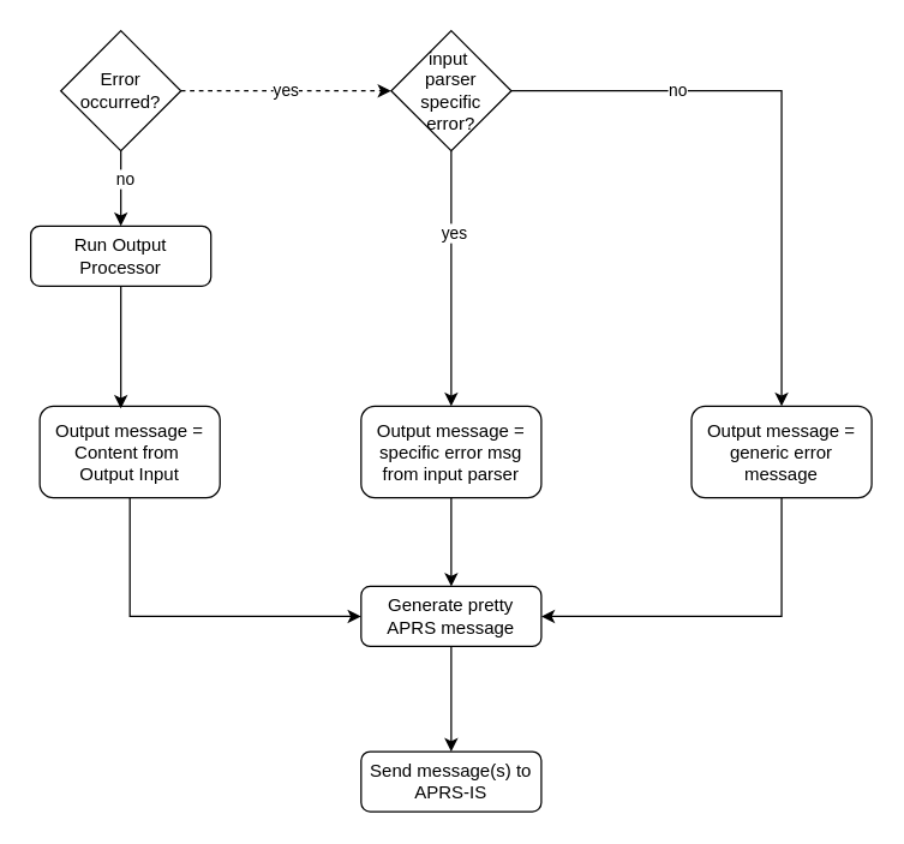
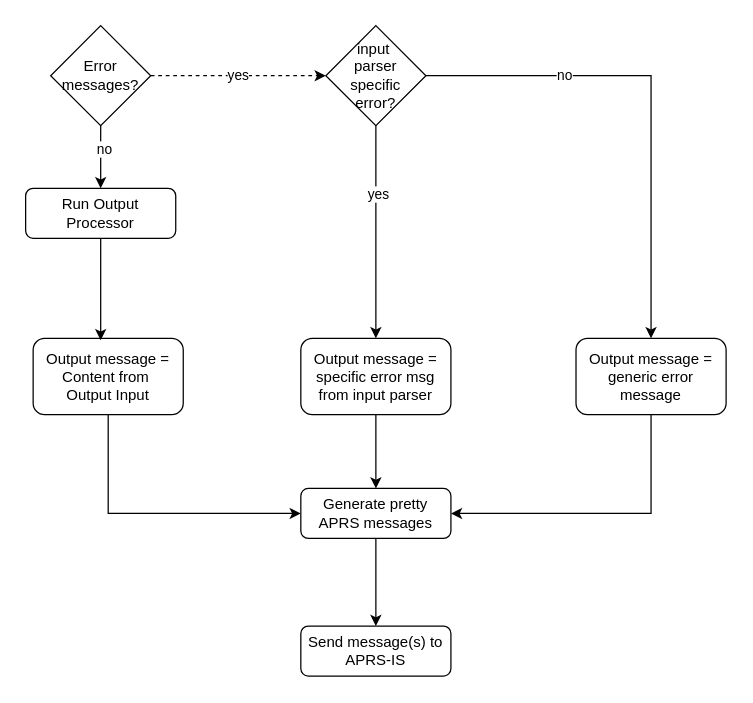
  <mxCell id="0" />
  <mxCell id="1" parent="0" />
- <mxCell id="2" value="Error&lt;div&gt;occurred?&lt;/div&gt;" style="rhombus;whiteSpace=wrap;html=1;" parent="1" vertex="1"><mxGeometry x="40" y="20" width="80" height="80" as="geometry" /></mxCell>
+ <mxCell id="2" value="Error&lt;div&gt;messages?&lt;/div&gt;" style="rhombus;whiteSpace=wrap;html=1;" parent="1" vertex="1"><mxGeometry x="40" y="20" width="80" height="80" as="geometry" /></mxCell>
  <mxCell id="3" value="input&amp;nbsp;&lt;div&gt;parser&lt;div&gt;specific&lt;/div&gt;&lt;div&gt;error?&lt;/div&gt;&lt;/div&gt;" style="rhombus;whiteSpace=wrap;html=1;" parent="1" vertex="1"><mxGeometry x="260" y="20" width="80" height="80" as="geometry" /></mxCell>
  <mxCell id="4" value="" style="endArrow=classic;html=1;rounded=0;exitX=0.5;exitY=1;exitDx=0;exitDy=0;entryX=0.5;entryY=0;entryDx=0;entryDy=0;" parent="1" source="2" target="6" edge="1"><mxGeometry width="50" height="50" relative="1" as="geometry"><mxPoint x="250" y="290" as="sourcePoint" /><mxPoint x="80" y="160" as="targetPoint" /></mxGeometry></mxCell>
  <mxCell id="5" value="no" style="edgeLabel;html=1;align=center;verticalAlign=middle;resizable=0;points=[];" parent="4" vertex="1" connectable="0"><mxGeometry x="-0.28" y="2" relative="1" as="geometry"><mxPoint as="offset" /></mxGeometry></mxCell>
  <mxCell id="6" value="Run Output Processor" style="rounded=1;whiteSpace=wrap;html=1;" parent="1" vertex="1"><mxGeometry x="20" y="150" width="120" height="40" as="geometry" /></mxCell>
  <mxCell id="7" value="&lt;div&gt;Output message = specific error msg from input parser&lt;/div&gt;" style="rounded=1;whiteSpace=wrap;html=1;" parent="1" vertex="1"><mxGeometry x="240" y="270" width="120" height="61" as="geometry" /></mxCell>
  <mxCell id="8" value="yes" style="endArrow=classic;html=1;rounded=0;exitX=1;exitY=0.5;exitDx=0;exitDy=0;entryX=0;entryY=0.5;entryDx=0;entryDy=0;dashed=1;" parent="1" source="2" target="3" edge="1"><mxGeometry width="50" height="50" relative="1" as="geometry"><mxPoint x="250" y="290" as="sourcePoint" /><mxPoint x="300" y="240" as="targetPoint" /></mxGeometry></mxCell>
  <mxCell id="9" value="" style="endArrow=classic;html=1;rounded=0;exitX=0.5;exitY=1;exitDx=0;exitDy=0;entryX=0.5;entryY=0;entryDx=0;entryDy=0;" parent="1" source="3" target="7" edge="1"><mxGeometry width="50" height="50" relative="1" as="geometry"><mxPoint x="250" y="290" as="sourcePoint" /><mxPoint x="300" y="240" as="targetPoint" /></mxGeometry></mxCell>
  <mxCell id="10" value="yes" style="edgeLabel;html=1;align=center;verticalAlign=middle;resizable=0;points=[];" parent="9" vertex="1" connectable="0"><mxGeometry x="-0.36" y="1" relative="1" as="geometry"><mxPoint as="offset" /></mxGeometry></mxCell>
  <mxCell id="11" value="Output message = generic error message" style="rounded=1;whiteSpace=wrap;html=1;" parent="1" vertex="1"><mxGeometry x="460" y="270" width="120" height="61" as="geometry" /></mxCell>
  <mxCell id="12" value="" style="endArrow=classic;html=1;rounded=0;exitX=1;exitY=0.5;exitDx=0;exitDy=0;entryX=0.5;entryY=0;entryDx=0;entryDy=0;" parent="1" source="3" target="11" edge="1"><mxGeometry width="50" height="50" relative="1" as="geometry"><mxPoint x="410" y="70" as="sourcePoint" /><mxPoint x="460" y="20" as="targetPoint" /><Array as="points"><mxPoint x="520" y="60" /></Array></mxGeometry></mxCell>
  <mxCell id="13" value="no" style="edgeLabel;html=1;align=center;verticalAlign=middle;resizable=0;points=[];" vertex="1" connectable="0" parent="12"><mxGeometry x="-0.436" y="1" relative="1" as="geometry"><mxPoint as="offset" /></mxGeometry></mxCell>
  <mxCell id="14" value="&lt;div&gt;Output message = Content from&amp;nbsp;&lt;/div&gt;&lt;div&gt;Output Input&lt;/div&gt;" style="rounded=1;whiteSpace=wrap;html=1;" parent="1" vertex="1"><mxGeometry x="26" y="270" width="120" height="61" as="geometry" /></mxCell>
- <mxCell id="15" value="Generate pretty APRS message" style="rounded=1;whiteSpace=wrap;html=1;" parent="1" vertex="1"><mxGeometry x="240" y="390" width="120" height="40" as="geometry" /></mxCell>
+ <mxCell id="15" value="Generate pretty APRS messages" style="rounded=1;whiteSpace=wrap;html=1;" parent="1" vertex="1"><mxGeometry x="240" y="390" width="120" height="40" as="geometry" /></mxCell>
  <mxCell id="16" value="" style="endArrow=classic;html=1;rounded=0;exitX=0.5;exitY=1;exitDx=0;exitDy=0;entryX=0.45;entryY=0.025;entryDx=0;entryDy=0;entryPerimeter=0;" parent="1" source="6" target="14" edge="1"><mxGeometry width="50" height="50" relative="1" as="geometry"><mxPoint x="250" y="290" as="sourcePoint" /><mxPoint x="300" y="240" as="targetPoint" /></mxGeometry></mxCell>
  <mxCell id="17" value="Send message(s) to&lt;div&gt;APRS-IS&lt;/div&gt;" style="rounded=1;whiteSpace=wrap;html=1;" parent="1" vertex="1"><mxGeometry x="240" y="500" width="120" height="40" as="geometry" /></mxCell>
  <mxCell id="18" value="" style="endArrow=classic;html=1;rounded=0;exitX=0.5;exitY=1;exitDx=0;exitDy=0;entryX=0.5;entryY=0;entryDx=0;entryDy=0;" parent="1" source="7" target="15" edge="1"><mxGeometry width="50" height="50" relative="1" as="geometry"><mxPoint x="250" y="380" as="sourcePoint" /><mxPoint x="300" y="330" as="targetPoint" /></mxGeometry></mxCell>
  <mxCell id="19" value="" style="endArrow=classic;html=1;rounded=0;exitX=0.5;exitY=1;exitDx=0;exitDy=0;entryX=0.5;entryY=0;entryDx=0;entryDy=0;" parent="1" source="15" target="17" edge="1"><mxGeometry width="50" height="50" relative="1" as="geometry"><mxPoint x="250" y="380" as="sourcePoint" /><mxPoint x="330" y="460" as="targetPoint" /></mxGeometry></mxCell>
  <mxCell id="20" value="" style="endArrow=classic;html=1;rounded=0;entryX=0;entryY=0.5;entryDx=0;entryDy=0;exitX=0.5;exitY=1;exitDx=0;exitDy=0;" parent="1" source="14" target="15" edge="1"><mxGeometry width="50" height="50" relative="1" as="geometry"><mxPoint x="77" y="307" as="sourcePoint" /><mxPoint x="240" y="404" as="targetPoint" /><Array as="points"><mxPoint x="86" y="410" /></Array></mxGeometry></mxCell>
  <mxCell id="21" value="" style="endArrow=classic;html=1;rounded=0;entryX=1;entryY=0.5;entryDx=0;entryDy=0;exitX=0.5;exitY=1;exitDx=0;exitDy=0;" parent="1" source="11" target="15" edge="1"><mxGeometry width="50" height="50" relative="1" as="geometry"><mxPoint x="250" y="380" as="sourcePoint" /><mxPoint x="300" y="330" as="targetPoint" /><Array as="points"><mxPoint x="520" y="410" /></Array></mxGeometry></mxCell>
